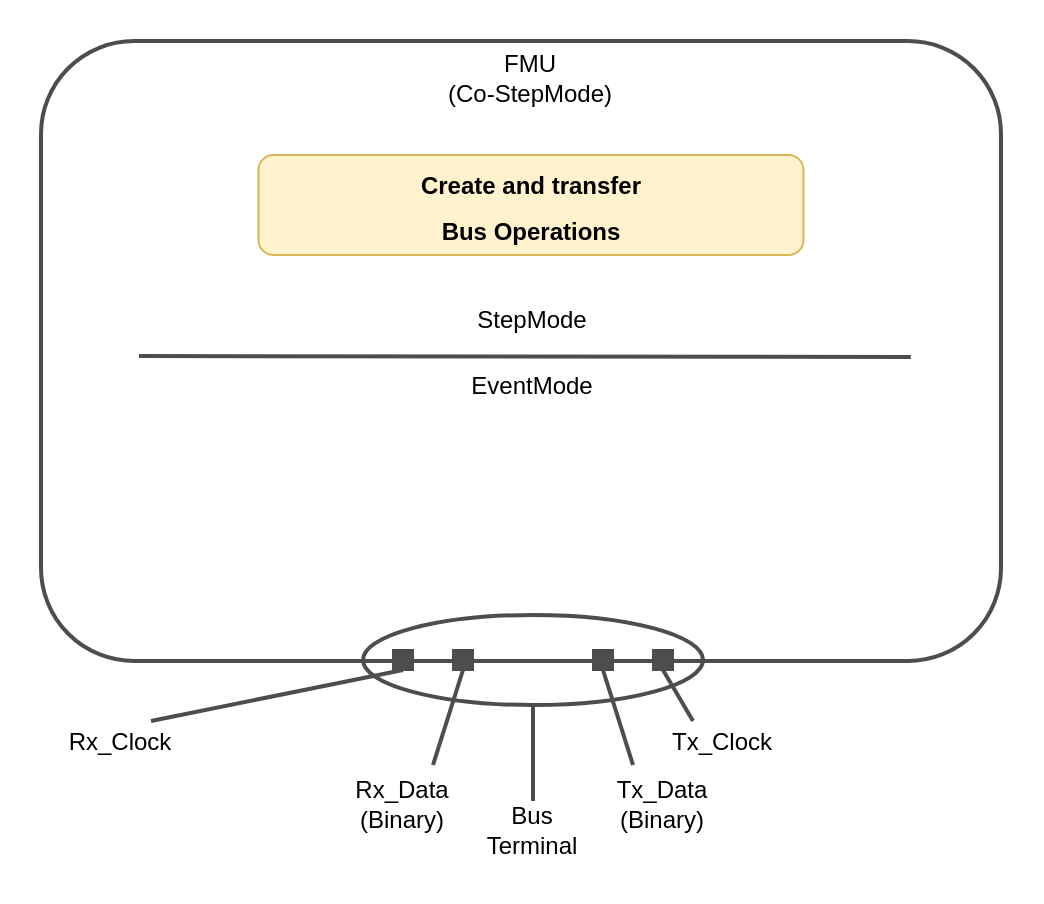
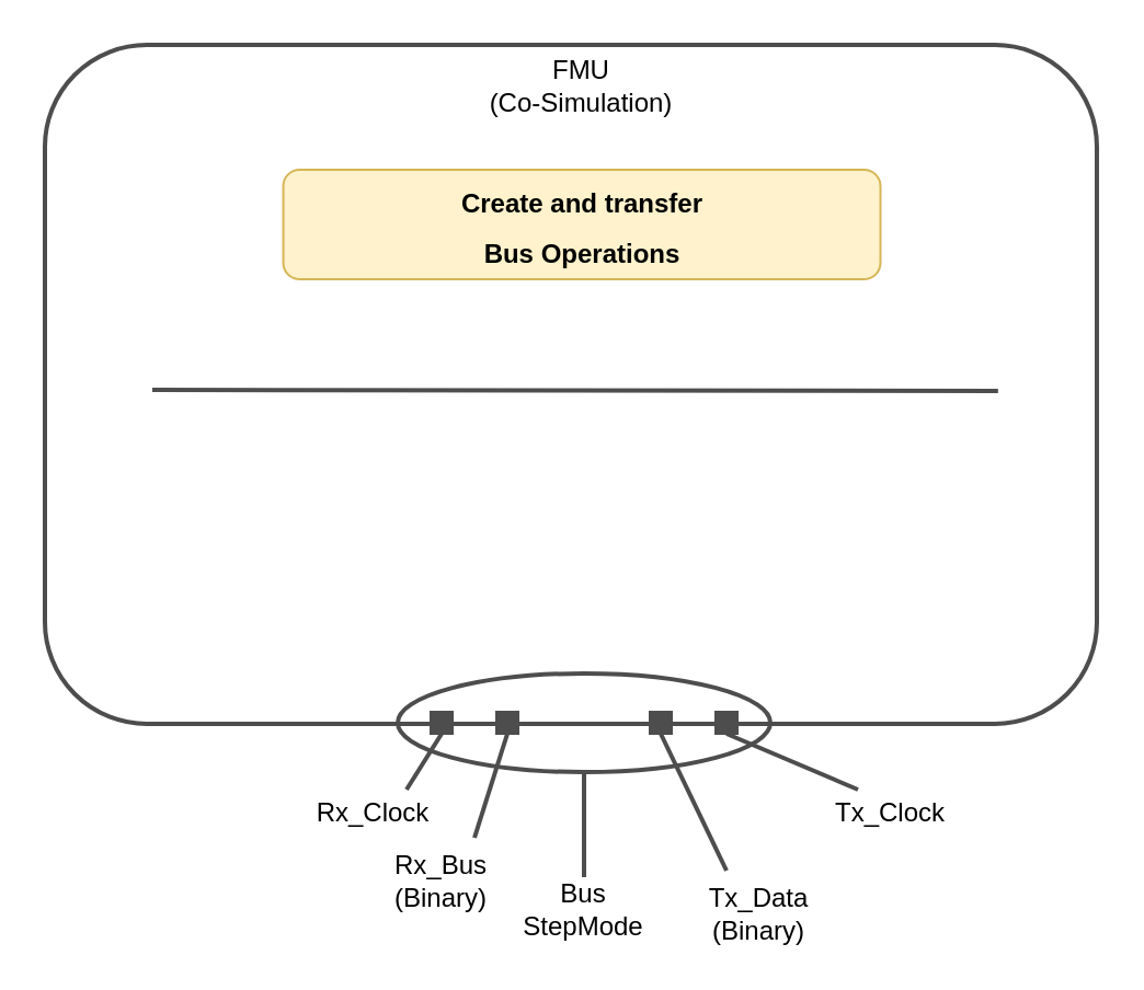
  <mxCell id="0" />
  <mxCell id="1" parent="0" />
  <mxCell id="2" value="" style="rounded=1;whiteSpace=wrap;html=1;strokeColor=#4D4D4D;strokeWidth=2;" parent="1" vertex="1"><mxGeometry x="20" y="20" width="480" height="310" as="geometry" /></mxCell>
  <mxCell id="3" value="" style="ellipse;whiteSpace=wrap;html=1;fillColor=none;strokeColor=#4D4D4D;strokeWidth=2;" parent="1" vertex="1"><mxGeometry x="181" y="307" width="170" height="45" as="geometry" /></mxCell>
  <mxCell id="4" value="" style="endArrow=none;html=1;rounded=0;entryX=0.833;entryY=0.5;entryDx=0;entryDy=0;entryPerimeter=0;strokeWidth=2;strokeColor=#4D4D4D;" parent="1" edge="1"><mxGeometry width="50" height="50" relative="1" as="geometry"><mxPoint x="69" y="177.5" as="sourcePoint" /><mxPoint x="454.92" y="178" as="targetPoint" /></mxGeometry></mxCell>
  <mxCell id="5" value="" style="rounded=0;whiteSpace=wrap;html=1;fillColor=#4D4D4D;strokeColor=#4D4D4D;" parent="1" vertex="1"><mxGeometry x="296" y="324.5" width="10" height="10" as="geometry" /></mxCell>
  <mxCell id="6" value="" style="rounded=0;whiteSpace=wrap;html=1;fillColor=#4D4D4D;strokeColor=#4D4D4D;" parent="1" vertex="1"><mxGeometry x="326" y="324.5" width="10" height="10" as="geometry" /></mxCell>
  <mxCell id="7" value="" style="rounded=0;whiteSpace=wrap;html=1;fillColor=#4D4D4D;strokeColor=#4D4D4D;" parent="1" vertex="1"><mxGeometry x="226" y="324.5" width="10" height="10" as="geometry" /></mxCell>
  <mxCell id="8" value="" style="rounded=0;whiteSpace=wrap;html=1;fillColor=#4D4D4D;strokeColor=#4D4D4D;" parent="1" vertex="1"><mxGeometry x="196" y="324.5" width="10" height="10" as="geometry" /></mxCell>
  <mxCell id="9" value="" style="endArrow=none;html=1;rounded=0;strokeColor=#4D4D4D;strokeWidth=2;entryX=0.5;entryY=1;entryDx=0;entryDy=0;exitX=0.75;exitY=0;exitDx=0;exitDy=0;" parent="1" source="13" target="8" edge="1"><mxGeometry width="50" height="50" relative="1" as="geometry"><mxPoint x="146" y="380" as="sourcePoint" /><mxPoint x="396" y="440" as="targetPoint" /></mxGeometry></mxCell>
- <mxCell id="10" value="&lt;div&gt;FMU&lt;/div&gt;&lt;div&gt;(Co-StepMode)&lt;/div&gt;" style="text;html=1;strokeColor=none;fillColor=none;align=center;verticalAlign=middle;whiteSpace=wrap;rounded=0;strokeWidth=2;" parent="1" vertex="1"><mxGeometry x="140" y="24" width="250" height="30" as="geometry" /></mxCell>
- <mxCell id="11" value="StepMode" style="text;html=1;strokeColor=none;fillColor=none;align=center;verticalAlign=middle;whiteSpace=wrap;rounded=0;strokeWidth=2;" parent="1" vertex="1"><mxGeometry x="236" y="145" width="60" height="30" as="geometry" /></mxCell>
- <mxCell id="12" value="EventMode" style="text;html=1;strokeColor=none;fillColor=none;align=center;verticalAlign=middle;whiteSpace=wrap;rounded=0;strokeWidth=2;" parent="1" vertex="1"><mxGeometry x="236" y="178" width="60" height="30" as="geometry" /></mxCell>
- <mxCell id="13" value="Rx_Clock" style="text;html=1;strokeColor=none;fillColor=none;align=center;verticalAlign=middle;whiteSpace=wrap;rounded=0;strokeWidth=2;" parent="1" vertex="1"><mxGeometry x="30" y="360" width="60" height="22" as="geometry" /></mxCell>
- <mxCell id="14" value="&lt;div&gt;Rx_Data&lt;/div&gt;&lt;div&gt;(Binary)&lt;br&gt;&lt;/div&gt;" style="text;html=1;strokeColor=none;fillColor=none;align=center;verticalAlign=middle;whiteSpace=wrap;rounded=0;strokeWidth=2;" parent="1" vertex="1"><mxGeometry x="171" y="382" width="60" height="40" as="geometry" /></mxCell>
- <mxCell id="15" value="Tx_Data&lt;div&gt;(Binary)&lt;br&gt;&lt;/div&gt;" style="text;html=1;strokeColor=none;fillColor=none;align=center;verticalAlign=middle;whiteSpace=wrap;rounded=0;strokeWidth=2;" parent="1" vertex="1"><mxGeometry x="301" y="382" width="60" height="40" as="geometry" /></mxCell>
- <mxCell id="16" value="Tx_Clock" style="text;html=1;strokeColor=none;fillColor=none;align=center;verticalAlign=middle;whiteSpace=wrap;rounded=0;strokeWidth=2;" parent="1" vertex="1"><mxGeometry x="331" y="360" width="60" height="22" as="geometry" /></mxCell>
+ <mxCell id="10" value="&lt;div&gt;FMU&lt;/div&gt;&lt;div&gt;(Co-Simulation)&lt;/div&gt;" style="text;html=1;strokeColor=none;fillColor=none;align=center;verticalAlign=middle;whiteSpace=wrap;rounded=0;strokeWidth=2;" parent="1" vertex="1"><mxGeometry x="140" y="24" width="250" height="30" as="geometry" /></mxCell>
+ <mxCell id="13" value="Rx_Clock" style="text;html=1;strokeColor=none;fillColor=none;align=center;verticalAlign=middle;whiteSpace=wrap;rounded=0;strokeWidth=2;" parent="1" vertex="1"><mxGeometry x="140" y="360" width="60" height="22" as="geometry" /></mxCell>
+ <mxCell id="14" value="&lt;div&gt;Rx_Bus&lt;/div&gt;&lt;div&gt;(Binary)&lt;br&gt;&lt;/div&gt;" style="text;html=1;strokeColor=none;fillColor=none;align=center;verticalAlign=middle;whiteSpace=wrap;rounded=0;strokeWidth=2;" parent="1" vertex="1"><mxGeometry x="171" y="382" width="60" height="40" as="geometry" /></mxCell>
+ <mxCell id="15" value="Tx_Data&lt;div&gt;(Binary)&lt;br&gt;&lt;/div&gt;" style="text;html=1;strokeColor=none;fillColor=none;align=center;verticalAlign=middle;whiteSpace=wrap;rounded=0;strokeWidth=2;" parent="1" vertex="1"><mxGeometry x="316" y="397" width="60" height="40" as="geometry" /></mxCell>
+ <mxCell id="16" value="Tx_Clock" style="text;html=1;strokeColor=none;fillColor=none;align=center;verticalAlign=middle;whiteSpace=wrap;rounded=0;strokeWidth=2;" parent="1" vertex="1"><mxGeometry x="376" y="360" width="60" height="22" as="geometry" /></mxCell>
  <mxCell id="17" value="" style="endArrow=none;html=1;rounded=0;strokeColor=#4D4D4D;strokeWidth=2;entryX=0.5;entryY=1;entryDx=0;entryDy=0;exitX=0.75;exitY=0;exitDx=0;exitDy=0;" parent="1" source="14" target="7" edge="1"><mxGeometry width="50" height="50" relative="1" as="geometry"><mxPoint x="216" y="380" as="sourcePoint" /><mxPoint x="211" y="344.5" as="targetPoint" /></mxGeometry></mxCell>
  <mxCell id="18" value="" style="endArrow=none;html=1;rounded=0;strokeColor=#4D4D4D;strokeWidth=2;entryX=0.5;entryY=1;entryDx=0;entryDy=0;exitX=0.25;exitY=0;exitDx=0;exitDy=0;" parent="1" source="15" target="5" edge="1"><mxGeometry width="50" height="50" relative="1" as="geometry"><mxPoint x="236" y="430" as="sourcePoint" /><mxPoint x="267" y="368.49" as="targetPoint" /></mxGeometry></mxCell>
  <mxCell id="19" value="" style="endArrow=none;html=1;rounded=0;strokeColor=#4D4D4D;strokeWidth=2;entryX=0.5;entryY=1;entryDx=0;entryDy=0;exitX=0.25;exitY=0;exitDx=0;exitDy=0;" parent="1" source="16" target="6" edge="1"><mxGeometry width="50" height="50" relative="1" as="geometry"><mxPoint x="195" y="362" as="sourcePoint" /><mxPoint x="211" y="344.5" as="targetPoint" /></mxGeometry></mxCell>
- <mxCell id="20" value="Bus Terminal" style="text;html=1;strokeColor=none;fillColor=none;align=center;verticalAlign=middle;whiteSpace=wrap;rounded=0;strokeWidth=2;" parent="1" vertex="1"><mxGeometry x="236" y="400" width="60" height="30" as="geometry" /></mxCell>
+ <mxCell id="20" value="Bus StepMode" style="text;html=1;strokeColor=none;fillColor=none;align=center;verticalAlign=middle;whiteSpace=wrap;rounded=0;strokeWidth=2;" parent="1" vertex="1"><mxGeometry x="236" y="400" width="60" height="30" as="geometry" /></mxCell>
  <mxCell id="21" value="" style="endArrow=none;html=1;rounded=0;strokeColor=#4D4D4D;strokeWidth=2;entryX=0.5;entryY=1;entryDx=0;entryDy=0;exitX=0.5;exitY=0;exitDx=0;exitDy=0;" parent="1" source="20" target="3" edge="1"><mxGeometry width="50" height="50" relative="1" as="geometry"><mxPoint x="246" y="400" as="sourcePoint" /><mxPoint x="267" y="357.82" as="targetPoint" /></mxGeometry></mxCell>
  <mxCell id="22" value="&lt;p style=&quot;language:de;margin-top:6.0pt;margin-bottom:0pt;margin-left:0in;&lt;br/&gt;text-align:left;direction:ltr;unicode-bidi:embed;mso-line-break-override:none;&lt;br/&gt;word-break:normal;punctuation-wrap:hanging&quot;&gt;Create and transfer&lt;/p&gt;&lt;p style=&quot;language:de;margin-top:6.0pt;margin-bottom:0pt;margin-left:0in;&lt;br/&gt;text-align:left;direction:ltr;unicode-bidi:embed;mso-line-break-override:none;&lt;br/&gt;word-break:normal;punctuation-wrap:hanging&quot;&gt;Bus Operations&lt;/p&gt;" style="rounded=1;whiteSpace=wrap;html=1;fontStyle=1;spacing=2;spacingTop=-5;fillColor=#fff2cc;strokeColor=#d6b656;" vertex="1" parent="1"><mxGeometry x="128.75" y="77" width="272.5" height="50" as="geometry" /></mxCell>
